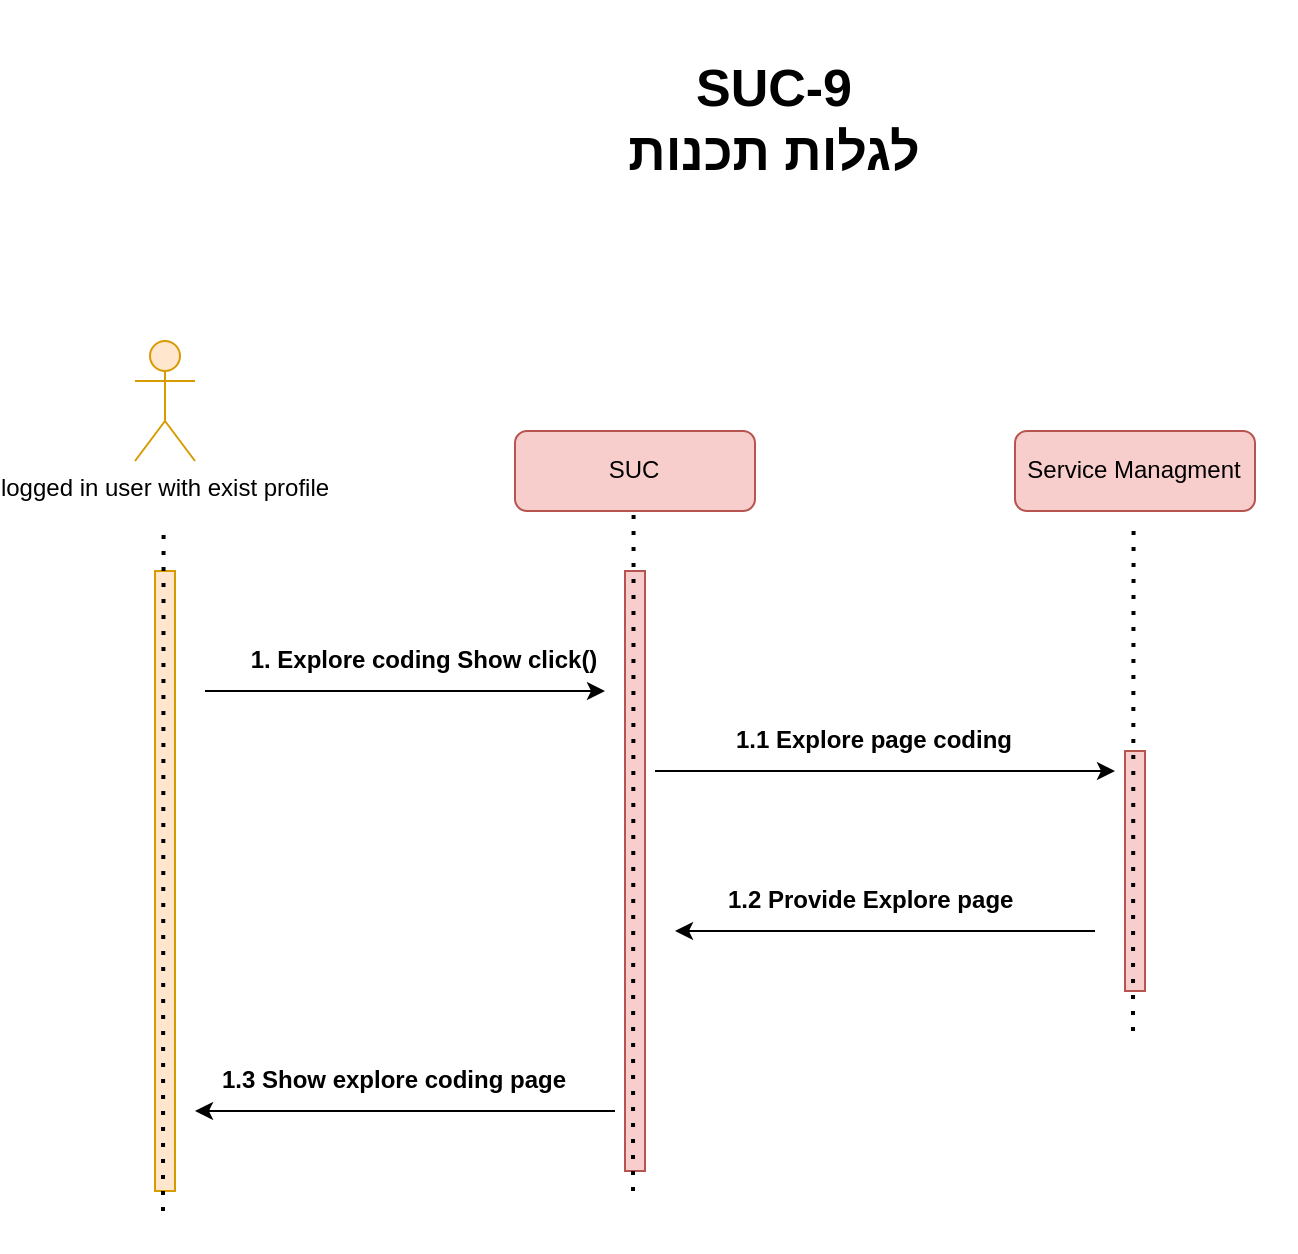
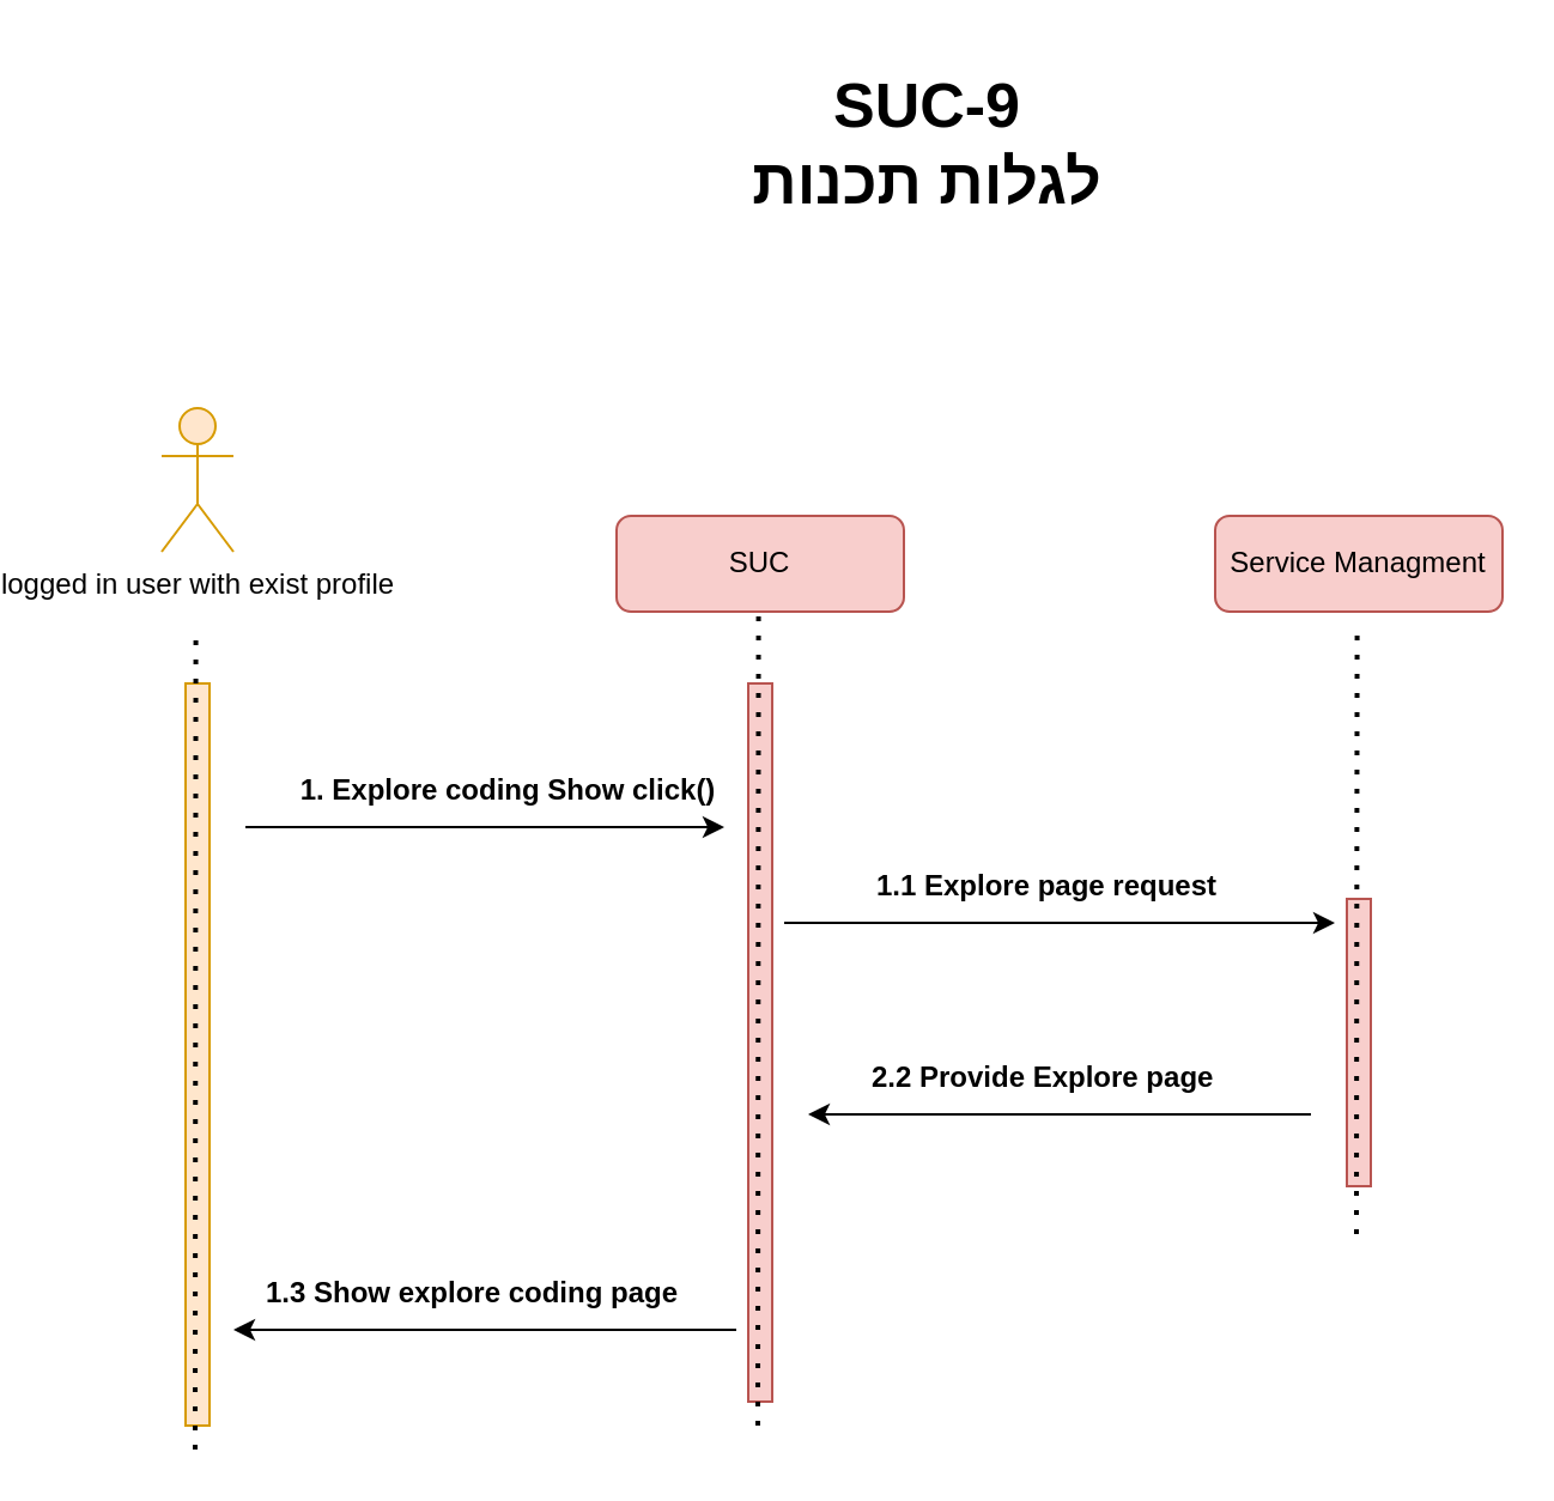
  <mxCell id="0" />
  <mxCell id="1" parent="0" />
  <mxCell id="2" value="Service Managment" style="rounded=1;whiteSpace=wrap;html=1;fillColor=#f8cecc;strokeColor=#b85450;" parent="1" vertex="1"><mxGeometry x="460" y="215" width="120" height="40" as="geometry" /></mxCell>
  <mxCell id="3" value="logged in user with exist profile" style="shape=umlActor;verticalLabelPosition=bottom;verticalAlign=top;html=1;outlineConnect=0;fillColor=#ffe6cc;strokeColor=#d79b00;" parent="1" vertex="1"><mxGeometry x="20" y="170" width="30" height="60" as="geometry" /></mxCell>
  <mxCell id="4" value="" style="html=1;points=[];perimeter=orthogonalPerimeter;fontSize=14;fillColor=#ffe6cc;strokeColor=#d79b00;perimeterSpacing=1;rounded=0;shadow=0;glass=0;sketch=0;" parent="1" vertex="1"><mxGeometry x="30" y="285" width="10" height="310" as="geometry" /></mxCell>
  <mxCell id="5" value="" style="html=1;points=[];perimeter=orthogonalPerimeter;fontSize=14;fillColor=#f8cecc;strokeColor=#b85450;perimeterSpacing=1;rounded=0;shadow=0;glass=0;sketch=0;" parent="1" vertex="1"><mxGeometry x="515" y="375" width="10" height="120" as="geometry" /></mxCell>
  <mxCell id="6" value="SUC" style="rounded=1;whiteSpace=wrap;html=1;fillColor=#f8cecc;strokeColor=#b85450;" parent="1" vertex="1"><mxGeometry x="210" y="215" width="120" height="40" as="geometry" /></mxCell>
  <mxCell id="7" value="" style="html=1;points=[];perimeter=orthogonalPerimeter;fontSize=14;fillColor=#f8cecc;strokeColor=#b85450;perimeterSpacing=1;rounded=0;shadow=0;glass=0;sketch=0;" parent="1" vertex="1"><mxGeometry x="265" y="285" width="10" height="300" as="geometry" /></mxCell>
  <mxCell id="8" value="&lt;font style=&quot;font-size: 12px&quot;&gt;&lt;b style=&quot;font-size: 12px&quot;&gt;1. Explore coding Show click()&lt;/b&gt;&lt;/font&gt;" style="text;html=1;strokeColor=none;fillColor=none;align=center;verticalAlign=middle;whiteSpace=wrap;rounded=0;shadow=0;glass=0;sketch=0;fontSize=12;" parent="1" vertex="1"><mxGeometry x="50" y="325" width="230" height="10" as="geometry" /></mxCell>
  <mxCell id="9" value="SUC-9&lt;br style=&quot;font-size: 26px;&quot;&gt;לגלות תכנות" style="text;html=1;strokeColor=none;fillColor=none;align=center;verticalAlign=middle;whiteSpace=wrap;rounded=0;fontSize=26;fontStyle=1" parent="1" vertex="1"><mxGeometry x="245" y="20" width="190" height="80" as="geometry" /></mxCell>
  <mxCell id="10" value="" style="endArrow=classic;html=1;rounded=0;fontSize=14;" parent="1" edge="1"><mxGeometry width="50" height="50" relative="1" as="geometry"><mxPoint x="55" y="345" as="sourcePoint" /><mxPoint x="255" y="345" as="targetPoint" /></mxGeometry></mxCell>
- <mxCell id="11" value="&lt;font style=&quot;font-size: 12px&quot;&gt;&lt;b style=&quot;font-size: 12px&quot;&gt;1.1 Explore page coding&lt;/b&gt;&lt;/font&gt;" style="text;html=1;strokeColor=none;fillColor=none;align=center;verticalAlign=middle;whiteSpace=wrap;rounded=0;shadow=0;glass=0;sketch=0;fontSize=12;" parent="1" vertex="1"><mxGeometry x="275" y="365" width="230" height="10" as="geometry" /></mxCell>
+ <mxCell id="11" value="&lt;font style=&quot;font-size: 12px&quot;&gt;&lt;b style=&quot;font-size: 12px&quot;&gt;1.1 Explore page request&lt;/b&gt;&lt;/font&gt;" style="text;html=1;strokeColor=none;fillColor=none;align=center;verticalAlign=middle;whiteSpace=wrap;rounded=0;shadow=0;glass=0;sketch=0;fontSize=12;" parent="1" vertex="1"><mxGeometry x="275" y="365" width="230" height="10" as="geometry" /></mxCell>
  <mxCell id="12" value="" style="endArrow=classic;html=1;rounded=0;fontSize=14;" parent="1" edge="1"><mxGeometry width="50" height="50" relative="1" as="geometry"><mxPoint x="280" y="385" as="sourcePoint" /><mxPoint x="510" y="385" as="targetPoint" /></mxGeometry></mxCell>
- <mxCell id="13" value="&lt;font style=&quot;font-size: 12px&quot;&gt;&lt;b style=&quot;font-size: 12px&quot;&gt;1.2 Provide Explore page&amp;nbsp;&lt;/b&gt;&lt;/font&gt;" style="text;html=1;strokeColor=none;fillColor=none;align=center;verticalAlign=middle;whiteSpace=wrap;rounded=0;shadow=0;glass=0;sketch=0;fontSize=12;" parent="1" vertex="1"><mxGeometry x="275" y="445" width="230" height="10" as="geometry" /></mxCell>
+ <mxCell id="13" value="&lt;font style=&quot;font-size: 12px&quot;&gt;&lt;b style=&quot;font-size: 12px&quot;&gt;2.2 Provide Explore page&amp;nbsp;&lt;/b&gt;&lt;/font&gt;" style="text;html=1;strokeColor=none;fillColor=none;align=center;verticalAlign=middle;whiteSpace=wrap;rounded=0;shadow=0;glass=0;sketch=0;fontSize=12;" parent="1" vertex="1"><mxGeometry x="275" y="445" width="230" height="10" as="geometry" /></mxCell>
  <mxCell id="14" value="" style="endArrow=classic;html=1;rounded=0;fontSize=14;" parent="1" edge="1"><mxGeometry width="50" height="50" relative="1" as="geometry"><mxPoint x="500" y="465" as="sourcePoint" /><mxPoint x="290" y="465" as="targetPoint" /></mxGeometry></mxCell>
  <mxCell id="15" value="&lt;font style=&quot;font-size: 12px&quot;&gt;&lt;b style=&quot;font-size: 12px&quot;&gt;1.3 Show explore coding page&lt;/b&gt;&lt;/font&gt;" style="text;html=1;strokeColor=none;fillColor=none;align=center;verticalAlign=middle;whiteSpace=wrap;rounded=0;shadow=0;glass=0;sketch=0;fontSize=12;" parent="1" vertex="1"><mxGeometry x="35" y="535" width="230" height="10" as="geometry" /></mxCell>
  <mxCell id="16" value="" style="endArrow=classic;html=1;rounded=0;fontSize=14;" parent="1" edge="1"><mxGeometry width="50" height="50" relative="1" as="geometry"><mxPoint x="260" y="555" as="sourcePoint" /><mxPoint x="50" y="555" as="targetPoint" /></mxGeometry></mxCell>
  <mxCell id="17" value="" style="endArrow=none;dashed=1;html=1;dashPattern=1 3;strokeWidth=2;rounded=0;fontSize=14;entryX=0.5;entryY=1;entryDx=0;entryDy=0;startArrow=none;" parent="1" edge="1"><mxGeometry width="50" height="50" relative="1" as="geometry"><mxPoint x="519" y="515" as="sourcePoint" /><mxPoint x="519.29" y="265" as="targetPoint" /></mxGeometry></mxCell>
  <mxCell id="18" value="" style="endArrow=none;dashed=1;html=1;dashPattern=1 3;strokeWidth=2;rounded=0;fontSize=14;entryX=0.5;entryY=1;entryDx=0;entryDy=0;startArrow=none;" parent="1" edge="1"><mxGeometry width="50" height="50" relative="1" as="geometry"><mxPoint x="269" y="595" as="sourcePoint" /><mxPoint x="269.29" y="255" as="targetPoint" /></mxGeometry></mxCell>
  <mxCell id="19" value="" style="endArrow=none;dashed=1;html=1;dashPattern=1 3;strokeWidth=2;rounded=0;fontSize=14;entryX=0.5;entryY=1;entryDx=0;entryDy=0;startArrow=none;" parent="1" edge="1"><mxGeometry width="50" height="50" relative="1" as="geometry"><mxPoint x="34" y="605" as="sourcePoint" /><mxPoint x="34.29" y="265" as="targetPoint" /></mxGeometry></mxCell>
